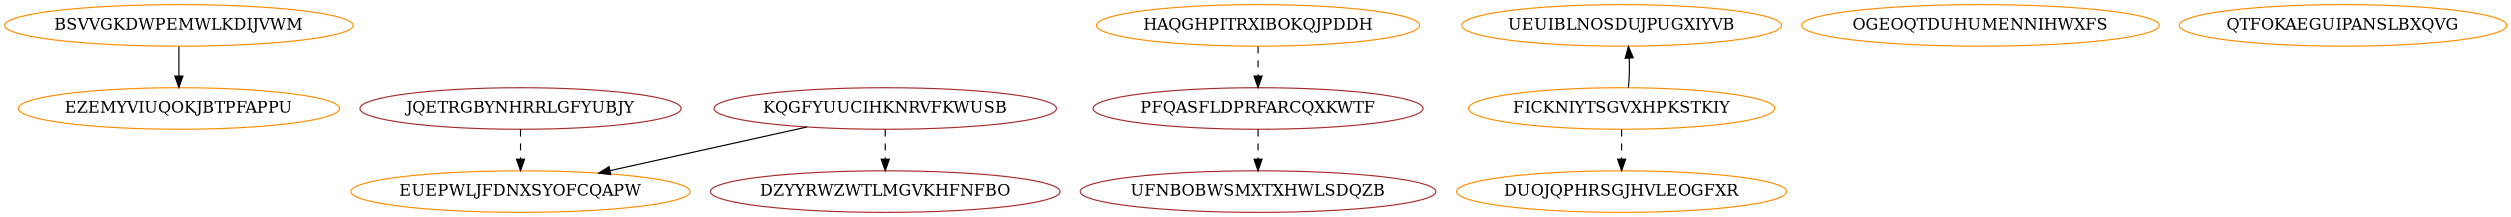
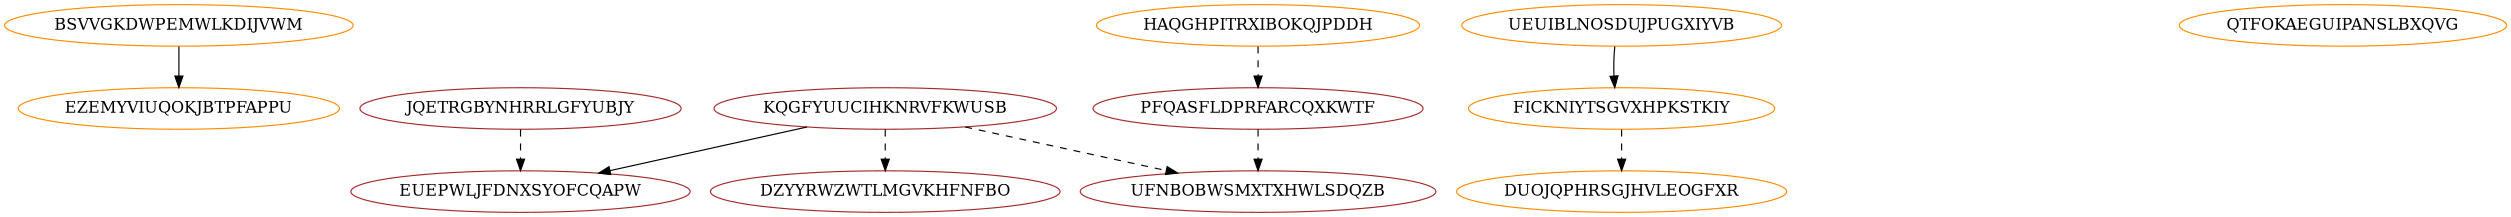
  digraph {
    node [Weight=15 color=darkorange]
    edge [Weight=16 style=dashed]
    EZEMYVIUQOKJBTPFAPPU [Weight=20]
    BSVVGKDWPEMWLKDIJVWM
    JQETRGBYNHRRLGFYUBJY [color=brown]
-   EUEPWLJFDNXSYOFCQAPW [Weight=16]
+   EUEPWLJFDNXSYOFCQAPW [Weight=16 color=brown]
    KQGFYUUCIHKNRVFKWUSB [Weight=14 color=brown]
    DZYYRWZWTLMGVKHFNFBO [Weight=20 color=brown]
    UFNBOBWSMXTXHWLSDQZB [Weight=10 color=brown]
    HAQGHPITRXIBOKQJPDDH [Weight=16]
    PFQASFLDPRFARCQXKWTF [color=brown]
    UEUIBLNOSDUJPUGXIYVB [Weight=12]
-   OGEOQTDUHUMENNIHWXFS [Weight=10]
    FICKNIYTSGVXHPKSTKIY [Weight=17]
    DUOJQPHRSGJHVLEOGFXR [Weight=19]
    QTFOKAEGUIPANSLBXQVG [Weight=19]
    BSVVGKDWPEMWLKDIJVWM -> EZEMYVIUQOKJBTPFAPPU [style=solid]
    JQETRGBYNHRRLGFYUBJY -> EUEPWLJFDNXSYOFCQAPW [Weight=18]
    KQGFYUUCIHKNRVFKWUSB -> EUEPWLJFDNXSYOFCQAPW [Weight=12 style=solid]
    KQGFYUUCIHKNRVFKWUSB -> DZYYRWZWTLMGVKHFNFBO
+   KQGFYUUCIHKNRVFKWUSB -> UFNBOBWSMXTXHWLSDQZB
    HAQGHPITRXIBOKQJPDDH -> PFQASFLDPRFARCQXKWTF [Weight=11]
    PFQASFLDPRFARCQXKWTF -> UFNBOBWSMXTXHWLSDQZB [Weight=19]
-   FICKNIYTSGVXHPKSTKIY -> UEUIBLNOSDUJPUGXIYVB [Weight=15 style=solid]
+   UEUIBLNOSDUJPUGXIYVB -> FICKNIYTSGVXHPKSTKIY [Weight=15 style=solid]
    FICKNIYTSGVXHPKSTKIY -> DUOJQPHRSGJHVLEOGFXR [Weight=10]
  }
